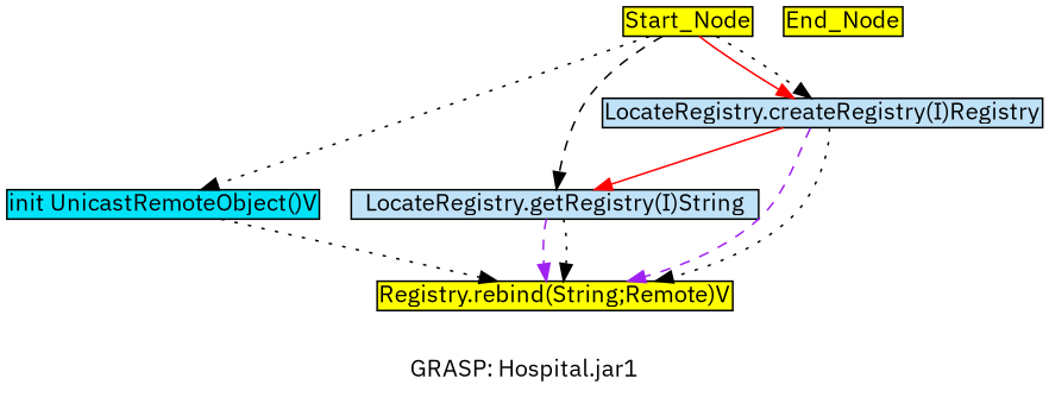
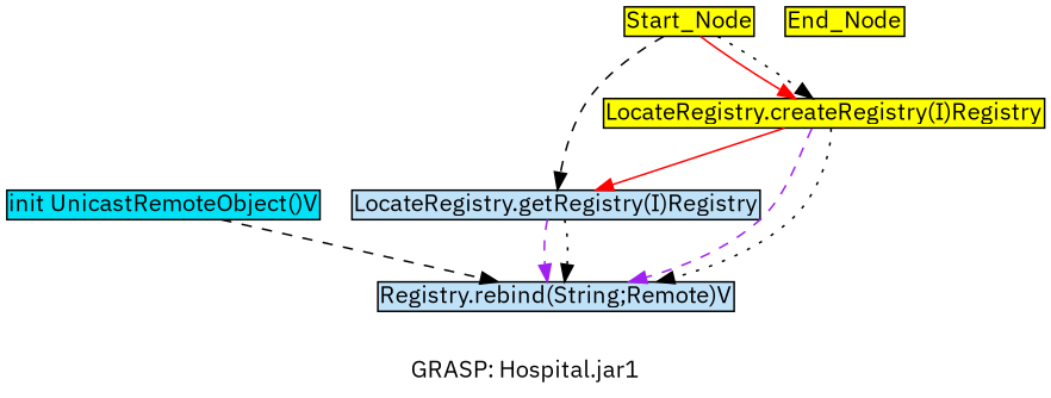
  digraph {
    fontname="IBM Plex Sans"
    label="GRASP: Hospital.jar1"
    node [fillcolor="#c0e2f8" fontname="IBM Plex Sans" margin=0.02 shape=box style=filled]
    edge [color=black fontname="IBM Plex Sans" style=dotted]
    Start_Node [fillcolor=yellow height=0 width=0]
    "init UnicastRemoteObject()V" [fillcolor="#00e2f8" height=0 width=0]
-   "LocateRegistry.createRegistry(I)Registry" [height=0 width=0]
-   "LocateRegistry.getRegistry(I)Registry" [height=0 width=0 label="LocateRegistry.getRegistry(I)String"]
-   "Registry.rebind(String;Remote)V" [fillcolor=yellow height=0 width=0]
+   "LocateRegistry.createRegistry(I)Registry" [fillcolor=yellow height=0 width=0]
+   "LocateRegistry.getRegistry(I)Registry" [height=0 width=0]
+   "Registry.rebind(String;Remote)V" [height=0 width=0]
    End_Node [fillcolor=yellow height=0 width=0]
-   Start_Node -> "init UnicastRemoteObject()V"
    Start_Node -> "LocateRegistry.createRegistry(I)Registry" [color=red style=solid]
    Start_Node -> "LocateRegistry.createRegistry(I)Registry"
    Start_Node -> "LocateRegistry.getRegistry(I)Registry" [style=dashed]
-   "init UnicastRemoteObject()V" -> "Registry.rebind(String;Remote)V"
+   "init UnicastRemoteObject()V" -> "Registry.rebind(String;Remote)V" [style=dashed]
    "LocateRegistry.createRegistry(I)Registry" -> "LocateRegistry.getRegistry(I)Registry" [color=red style=solid]
    "LocateRegistry.createRegistry(I)Registry" -> "Registry.rebind(String;Remote)V" [color=purple style=dashed]
    "LocateRegistry.createRegistry(I)Registry" -> "Registry.rebind(String;Remote)V"
    "LocateRegistry.getRegistry(I)Registry" -> "Registry.rebind(String;Remote)V" [color=purple style=dashed]
    "LocateRegistry.getRegistry(I)Registry" -> "Registry.rebind(String;Remote)V"
  }
